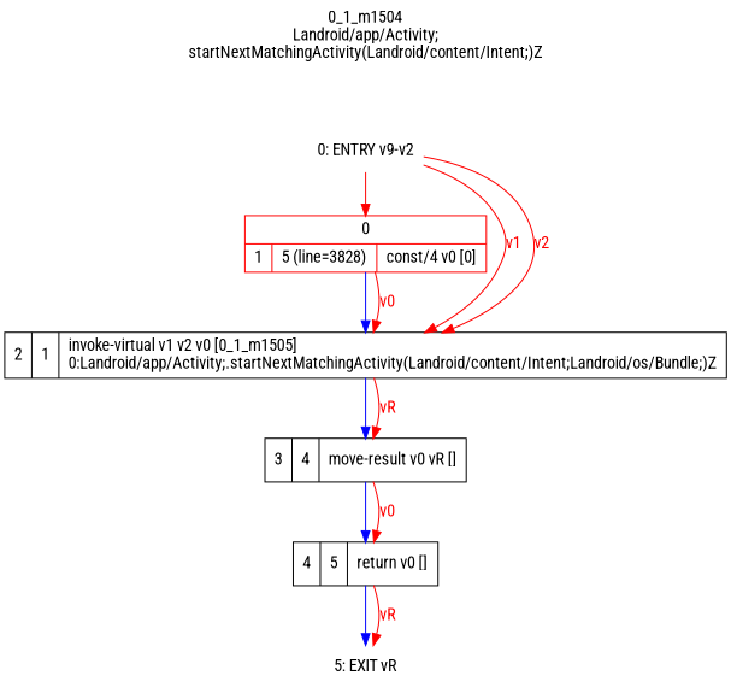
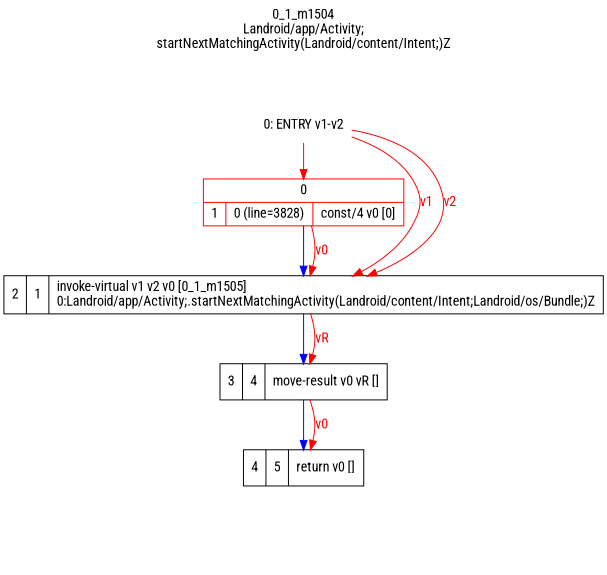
  digraph {
    fontname="Roboto Condensed"
    label="0_1_m1504\nLandroid/app/Activity;\nstartNextMatchingActivity(Landroid/content/Intent;)Z"
    labelloc=t
    rankdir=UD
    node [fontname="Roboto Condensed" shape=record]
    edge [color=red fontcolor=red fontname="Roboto Condensed"]
-   n1 [label="0: ENTRY v9-v2" shape=plaintext]
-   n2 [color=red label="{0|{1|5 (line=3828)|const/4 v0 [0]\l}}"]
+   n1 [label="0: ENTRY v1-v2" shape=plaintext]
+   n2 [color=red label="{0|{1|0 (line=3828)|const/4 v0 [0]\l}}"]
    n3 [label="2|1|invoke-virtual v1 v2 v0 [0_1_m1505]\l0:Landroid/app/Activity;.startNextMatchingActivity(Landroid/content/Intent;Landroid/os/Bundle;)Z\l"]
    n4 [label="3|4|move-result v0 vR []\l"]
    n5 [label="4|5|return v0 []\l"]
-   n6 [label="5: EXIT vR" shape=plaintext]
    n1 -> n2 [fontcolor=blue weight=100]
    n1 -> n3 [label=v1]
    n1 -> n3 [label=v2]
    n2 -> n3 [color=blue fontcolor=blue weight=100]
    n2 -> n3 [label=v0]
    n3 -> n4 [color=blue fontcolor=blue weight=100]
    n3 -> n4 [label=vR]
    n4 -> n5 [color=blue fontcolor=blue weight=100]
    n4 -> n5 [label=v0]
-   n5 -> n6 [color=blue fontcolor=blue weight=100]
-   n5 -> n6 [label=vR]
  }
